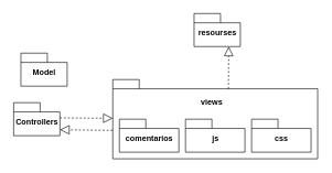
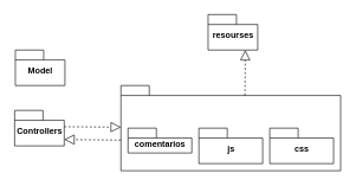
  <mxCell id="0" />
  <mxCell id="1" parent="0" />
  <mxCell id="2" value="Controllers" style="shape=folder;fontStyle=1;spacingTop=10;tabWidth=40;tabHeight=14;tabPosition=left;html=1;" vertex="1" parent="1"><mxGeometry x="20" y="155" width="70" height="50" as="geometry" /></mxCell>
  <mxCell id="3" value="resourses" style="shape=folder;fontStyle=1;spacingTop=10;tabWidth=40;tabHeight=14;tabPosition=left;html=1;" vertex="1" parent="1"><mxGeometry x="293" y="20" width="70" height="50" as="geometry" /></mxCell>
  <mxCell id="4" value="" style="shape=folder;fontStyle=1;spacingTop=10;tabWidth=40;tabHeight=14;tabPosition=left;html=1;" vertex="1" parent="1"><mxGeometry x="170" y="120" width="310" height="120" as="geometry" /></mxCell>
- <mxCell id="5" value="comentarios" style="shape=folder;fontStyle=1;spacingTop=10;tabWidth=40;tabHeight=14;tabPosition=left;html=1;" vertex="1" parent="1"><mxGeometry x="180" y="180" width="90" height="50" as="geometry" /></mxCell>
+ <mxCell id="5" value="comentarios" style="shape=folder;fontStyle=1;spacingTop=10;tabWidth=40;tabHeight=14;tabPosition=left;html=1;" vertex="1" parent="1"><mxGeometry x="180" y="180" width="90" height="35" as="geometry" /></mxCell>
  <mxCell id="6" value="js" style="shape=folder;fontStyle=1;spacingTop=10;tabWidth=40;tabHeight=14;tabPosition=left;html=1;" vertex="1" parent="1"><mxGeometry x="280" y="180" width="90" height="50" as="geometry" /></mxCell>
- <mxCell id="7" value="views" style="text;align=center;fontStyle=1;verticalAlign=middle;spacingLeft=3;spacingRight=3;strokeColor=none;rotatable=0;points=[[0,0.5],[1,0.5]];portConstraint=eastwest;" vertex="1" parent="1"><mxGeometry x="280" y="140" width="80" height="26" as="geometry" /></mxCell>
  <mxCell id="8" value="css" style="shape=folder;fontStyle=1;spacingTop=10;tabWidth=40;tabHeight=14;tabPosition=left;html=1;" vertex="1" parent="1"><mxGeometry x="380" y="180" width="90" height="50" as="geometry" /></mxCell>
- <mxCell id="9" value="Model" style="shape=folder;fontStyle=1;spacingTop=10;tabWidth=40;tabHeight=14;tabPosition=left;html=1;" vertex="1" parent="1"><mxGeometry x="31" y="80" width="70" height="50" as="geometry" /></mxCell>
+ <mxCell id="9" value="Model" style="shape=folder;fontStyle=1;spacingTop=10;tabWidth=40;tabHeight=14;tabPosition=left;html=1;" vertex="1" parent="1"><mxGeometry x="21" y="70" width="70" height="50" as="geometry" /></mxCell>
  <mxCell id="10" value="" style="endArrow=block;dashed=1;endFill=0;endSize=12;html=1;entryX=0.75;entryY=1;entryDx=0;entryDy=0;entryPerimeter=0;exitX=0;exitY=0;exitDx=175;exitDy=14;exitPerimeter=0;" edge="1" parent="1" source="4" target="3"><mxGeometry width="160" relative="1" as="geometry"><mxPoint x="270" y="160" as="sourcePoint" /><mxPoint x="430" y="160" as="targetPoint" /></mxGeometry></mxCell>
  <mxCell id="11" value="" style="endArrow=block;dashed=1;endFill=0;endSize=12;html=1;exitX=0;exitY=0;exitDx=70;exitDy=23;exitPerimeter=0;" edge="1" parent="1" source="2" target="4"><mxGeometry width="160" relative="1" as="geometry"><mxPoint x="90" y="140" as="sourcePoint" /><mxPoint x="90.5" y="76" as="targetPoint" /></mxGeometry></mxCell>
  <mxCell id="12" value="" style="endArrow=block;dashed=1;endFill=0;endSize=12;html=1;entryX=0;entryY=0;entryDx=70;entryDy=41;entryPerimeter=0;exitX=-0.001;exitY=0.641;exitDx=0;exitDy=0;exitPerimeter=0;" edge="1" parent="1" source="4" target="2"><mxGeometry width="160" relative="1" as="geometry"><mxPoint x="130" y="240" as="sourcePoint" /><mxPoint x="100" y="270" as="targetPoint" /></mxGeometry></mxCell>
